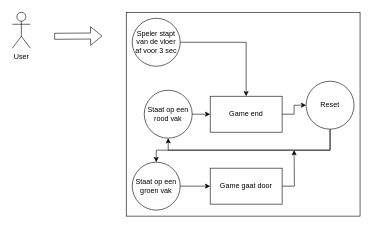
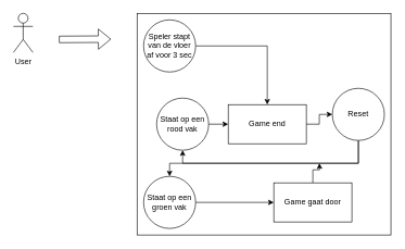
  <mxCell id="0" />
  <mxCell id="1" parent="0" />
  <mxCell id="2" value="User&lt;br&gt;" style="shape=umlActor;verticalLabelPosition=bottom;labelBackgroundColor=#ffffff;verticalAlign=top;html=1;outlineConnect=0;" parent="1" vertex="1"><mxGeometry x="20" y="20" width="30" height="60" as="geometry" /></mxCell>
  <mxCell id="3" value="" style="shape=flexArrow;endArrow=classic;html=1;" parent="1" edge="1"><mxGeometry width="50" height="50" relative="1" as="geometry"><mxPoint x="90" y="60" as="sourcePoint" /><mxPoint x="170" y="59.5" as="targetPoint" /><Array as="points" /></mxGeometry></mxCell>
  <mxCell id="4" value="" style="rounded=0;whiteSpace=wrap;html=1;" parent="1" vertex="1"><mxGeometry x="210" y="20" width="390" height="340" as="geometry" /></mxCell>
  <mxCell id="5" value="Staat op een groen vak" style="ellipse;whiteSpace=wrap;html=1;aspect=fixed;" parent="1" vertex="1"><mxGeometry x="220" y="270" width="80" height="80" as="geometry" /></mxCell>
  <mxCell id="6" value="Staat op een rood vak" style="ellipse;whiteSpace=wrap;html=1;aspect=fixed;" parent="1" vertex="1"><mxGeometry x="240" y="150" width="80" height="80" as="geometry" /></mxCell>
  <mxCell id="7" style="edgeStyle=orthogonalEdgeStyle;rounded=0;orthogonalLoop=1;jettySize=auto;html=1;entryX=0;entryY=0.5;entryDx=0;entryDy=0;" parent="1" source="8" target="12" edge="1"><mxGeometry relative="1" as="geometry" /></mxCell>
  <mxCell id="8" value="Game end" style="rounded=0;whiteSpace=wrap;html=1;" parent="1" vertex="1"><mxGeometry x="350" y="160" width="120" height="60" as="geometry" /></mxCell>
  <mxCell id="9" value="" style="endArrow=classic;html=1;exitX=1;exitY=0.5;exitDx=0;exitDy=0;entryX=0;entryY=0.5;entryDx=0;entryDy=0;" parent="1" source="6" target="8" edge="1"><mxGeometry width="50" height="50" relative="1" as="geometry"><mxPoint x="310" y="370" as="sourcePoint" /><mxPoint x="360" y="320" as="targetPoint" /></mxGeometry></mxCell>
  <mxCell id="10" style="edgeStyle=orthogonalEdgeStyle;rounded=0;orthogonalLoop=1;jettySize=auto;html=1;entryX=0.5;entryY=0;entryDx=0;entryDy=0;" parent="1" source="12" target="5" edge="1"><mxGeometry relative="1" as="geometry"><Array as="points"><mxPoint x="550" y="250" /><mxPoint x="260" y="250" /></Array></mxGeometry></mxCell>
  <mxCell id="11" style="edgeStyle=orthogonalEdgeStyle;rounded=0;orthogonalLoop=1;jettySize=auto;html=1;entryX=0.5;entryY=1;entryDx=0;entryDy=0;exitX=0.5;exitY=1;exitDx=0;exitDy=0;" parent="1" source="12" target="6" edge="1"><mxGeometry relative="1" as="geometry" /></mxCell>
  <mxCell id="12" value="Reset" style="ellipse;whiteSpace=wrap;html=1;aspect=fixed;" parent="1" vertex="1"><mxGeometry x="510" y="135" width="80" height="80" as="geometry" /></mxCell>
  <mxCell id="13" value="" style="endArrow=classic;html=1;exitX=1;exitY=0.5;exitDx=0;exitDy=0;entryX=0;entryY=0.5;entryDx=0;entryDy=0;" parent="1" source="5" target="15" edge="1"><mxGeometry width="50" height="50" relative="1" as="geometry"><mxPoint x="310" y="395" as="sourcePoint" /><mxPoint x="360" y="345" as="targetPoint" /></mxGeometry></mxCell>
  <mxCell id="14" style="edgeStyle=orthogonalEdgeStyle;rounded=0;orthogonalLoop=1;jettySize=auto;html=1;" parent="1" source="15" edge="1"><mxGeometry relative="1" as="geometry"><mxPoint x="490" y="250" as="targetPoint" /></mxGeometry></mxCell>
- <mxCell id="15" value="Game gaat door" style="rounded=0;whiteSpace=wrap;html=1;" parent="1" vertex="1"><mxGeometry x="350" y="280" width="120" height="60" as="geometry" /></mxCell>
+ <mxCell id="15" value="Game gaat door" style="rounded=0;whiteSpace=wrap;html=1;" parent="1" vertex="1"><mxGeometry x="420" y="280" width="120" height="60" as="geometry" /></mxCell>
  <mxCell id="16" style="edgeStyle=orthogonalEdgeStyle;rounded=0;orthogonalLoop=1;jettySize=auto;html=1;exitX=1;exitY=0.5;exitDx=0;exitDy=0;entryX=0.5;entryY=0;entryDx=0;entryDy=0;" edge="1" parent="1" source="17" target="8"><mxGeometry relative="1" as="geometry" /></mxCell>
  <mxCell id="17" value="Speler stapt van de vloer af voor 3 sec" style="ellipse;whiteSpace=wrap;html=1;aspect=fixed;" vertex="1" parent="1"><mxGeometry x="220" y="30" width="80" height="80" as="geometry" /></mxCell>
